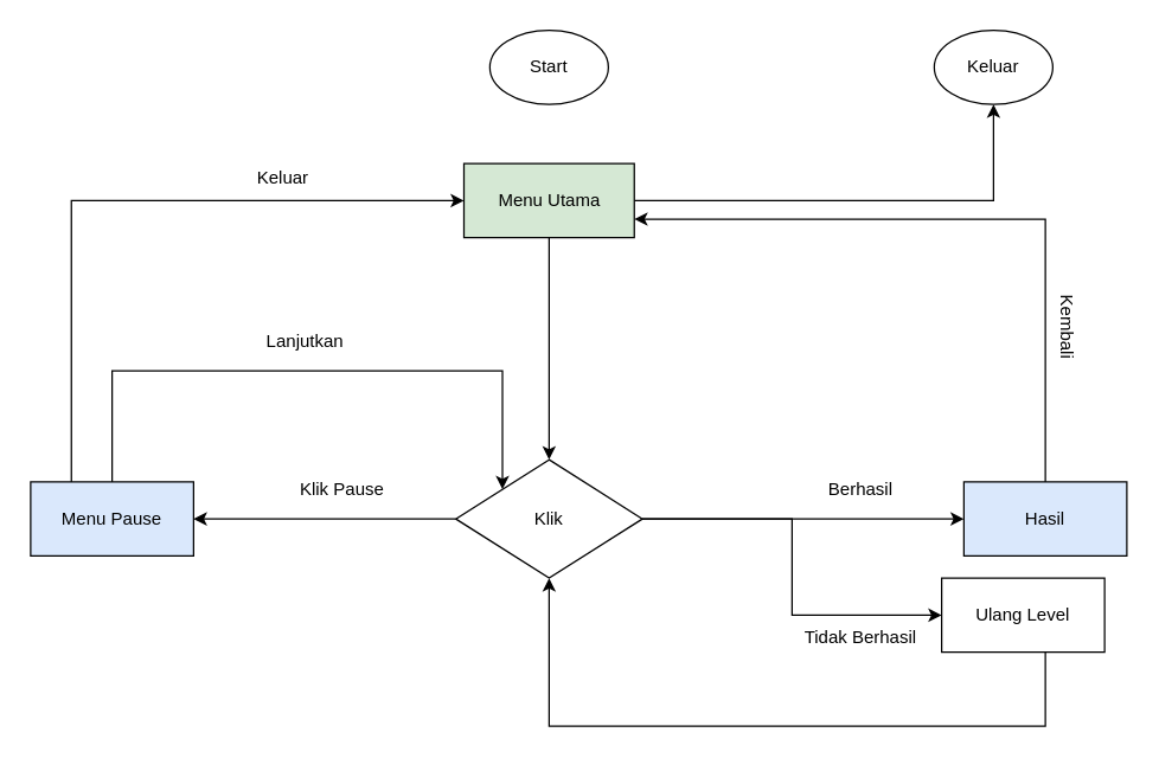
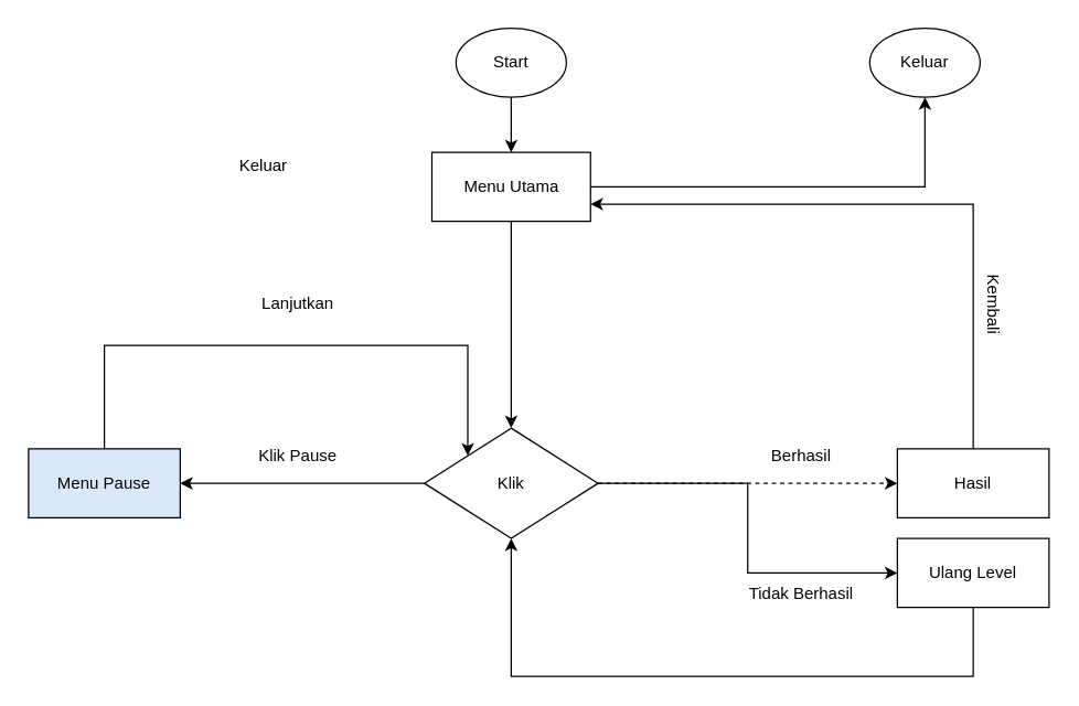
  <mxCell id="0" />
  <mxCell id="1" parent="0" />
+ <mxCell id="2" style="edgeStyle=orthogonalEdgeStyle;rounded=0;orthogonalLoop=1;jettySize=auto;html=1;entryX=0.5;entryY=0;entryDx=0;entryDy=0;" edge="1" parent="1" source="3" target="6"><mxGeometry relative="1" as="geometry" /></mxCell>
  <mxCell id="3" value="Start" style="ellipse;whiteSpace=wrap;html=1;" vertex="1" parent="1"><mxGeometry x="330" y="20" width="80" height="50" as="geometry" /></mxCell>
  <mxCell id="4" style="edgeStyle=orthogonalEdgeStyle;rounded=0;orthogonalLoop=1;jettySize=auto;html=1;entryX=0.5;entryY=1;entryDx=0;entryDy=0;" edge="1" parent="1" source="6" target="7"><mxGeometry relative="1" as="geometry" /></mxCell>
  <mxCell id="5" style="edgeStyle=orthogonalEdgeStyle;rounded=0;orthogonalLoop=1;jettySize=auto;html=1;entryX=0.5;entryY=0;entryDx=0;entryDy=0;" edge="1" parent="1" source="6" target="16"><mxGeometry relative="1" as="geometry" /></mxCell>
- <mxCell id="6" value="Menu Utama" style="rounded=0;whiteSpace=wrap;html=1;fillColor=#d5e8d4;" vertex="1" parent="1"><mxGeometry x="312.5" y="110" width="115" height="50" as="geometry" /></mxCell>
+ <mxCell id="6" value="Menu Utama" style="rounded=0;whiteSpace=wrap;html=1;" vertex="1" parent="1"><mxGeometry x="312.5" y="110" width="115" height="50" as="geometry" /></mxCell>
  <mxCell id="7" value="Keluar" style="ellipse;whiteSpace=wrap;html=1;" vertex="1" parent="1"><mxGeometry x="630" y="20" width="80" height="50" as="geometry" /></mxCell>
  <mxCell id="8" style="edgeStyle=orthogonalEdgeStyle;rounded=0;orthogonalLoop=1;jettySize=auto;html=1;entryX=0;entryY=0;entryDx=0;entryDy=0;" edge="1" parent="1" source="10" target="16"><mxGeometry relative="1" as="geometry"><Array as="points"><mxPoint x="75" y="250" /><mxPoint x="339" y="250" /></Array></mxGeometry></mxCell>
- <mxCell id="9" style="edgeStyle=orthogonalEdgeStyle;rounded=0;orthogonalLoop=1;jettySize=auto;html=1;exitX=0.25;exitY=0;exitDx=0;exitDy=0;entryX=0;entryY=0.5;entryDx=0;entryDy=0;" edge="1" parent="1" source="10" target="6"><mxGeometry relative="1" as="geometry" /></mxCell>
  <mxCell id="10" value="Menu Pause" style="rounded=0;whiteSpace=wrap;html=1;fillColor=#dae8fc;" vertex="1" parent="1"><mxGeometry x="20" y="325" width="110" height="50" as="geometry" /></mxCell>
  <mxCell id="11" style="edgeStyle=orthogonalEdgeStyle;rounded=0;orthogonalLoop=1;jettySize=auto;html=1;entryX=0.5;entryY=1;entryDx=0;entryDy=0;" edge="1" parent="1" source="12" target="16"><mxGeometry relative="1" as="geometry"><mxPoint x="650" y="591" as="targetPoint" /><Array as="points"><mxPoint x="705" y="490" /><mxPoint x="370" y="490" /></Array></mxGeometry></mxCell>
- <mxCell id="12" value="Ulang Level" style="rounded=0;whiteSpace=wrap;html=1;" vertex="1" parent="1"><mxGeometry x="635" y="390" width="110" height="50" as="geometry" /></mxCell>
- <mxCell id="13" style="edgeStyle=orthogonalEdgeStyle;rounded=0;orthogonalLoop=1;jettySize=auto;html=1;entryX=0;entryY=0.5;entryDx=0;entryDy=0;" edge="1" parent="1" source="16" target="18"><mxGeometry relative="1" as="geometry" /></mxCell>
+ <mxCell id="12" value="Ulang Level" style="rounded=0;whiteSpace=wrap;html=1;" vertex="1" parent="1"><mxGeometry x="650" y="390" width="110" height="50" as="geometry" /></mxCell>
+ <mxCell id="13" style="edgeStyle=orthogonalEdgeStyle;rounded=0;orthogonalLoop=1;jettySize=auto;html=1;entryX=0;entryY=0.5;entryDx=0;entryDy=0;dashed=1;" edge="1" parent="1" source="16" target="18"><mxGeometry relative="1" as="geometry" /></mxCell>
  <mxCell id="14" style="edgeStyle=orthogonalEdgeStyle;rounded=0;orthogonalLoop=1;jettySize=auto;html=1;entryX=0;entryY=0.5;entryDx=0;entryDy=0;" edge="1" parent="1" source="16" target="12"><mxGeometry relative="1" as="geometry" /></mxCell>
  <mxCell id="15" style="edgeStyle=orthogonalEdgeStyle;rounded=0;orthogonalLoop=1;jettySize=auto;html=1;entryX=1;entryY=0.5;entryDx=0;entryDy=0;" edge="1" parent="1" source="16" target="10"><mxGeometry relative="1" as="geometry"><mxPoint x="90" y="350" as="targetPoint" /></mxGeometry></mxCell>
  <mxCell id="16" value="Klik" style="rhombus;whiteSpace=wrap;html=1;" vertex="1" parent="1"><mxGeometry x="307" y="310" width="126" height="80" as="geometry" /></mxCell>
  <mxCell id="17" style="edgeStyle=orthogonalEdgeStyle;rounded=0;orthogonalLoop=1;jettySize=auto;html=1;entryX=1;entryY=0.75;entryDx=0;entryDy=0;" edge="1" parent="1" source="18" target="6"><mxGeometry relative="1" as="geometry"><Array as="points"><mxPoint x="705" y="148" /></Array></mxGeometry></mxCell>
- <mxCell id="18" value="Hasil" style="rounded=0;whiteSpace=wrap;html=1;fillColor=#dae8fc;" vertex="1" parent="1"><mxGeometry x="650" y="325" width="110" height="50" as="geometry" /></mxCell>
+ <mxCell id="18" value="Hasil" style="rounded=0;whiteSpace=wrap;html=1;" vertex="1" parent="1"><mxGeometry x="650" y="325" width="110" height="50" as="geometry" /></mxCell>
  <mxCell id="19" value="Tidak Berhasil" style="text;html=1;align=center;verticalAlign=middle;resizable=0;points=[];autosize=1;strokeColor=none;fillColor=none;" vertex="1" parent="1"><mxGeometry x="535" y="420" width="90" height="20" as="geometry" /></mxCell>
  <mxCell id="20" value="Berhasil" style="text;html=1;align=center;verticalAlign=middle;resizable=0;points=[];autosize=1;strokeColor=none;fillColor=none;" vertex="1" parent="1"><mxGeometry x="550" y="320" width="60" height="20" as="geometry" /></mxCell>
  <mxCell id="21" value="Kembali" style="text;html=1;align=center;verticalAlign=middle;resizable=0;points=[];autosize=1;strokeColor=none;fillColor=none;rotation=90;" vertex="1" parent="1"><mxGeometry x="690" y="210" width="60" height="20" as="geometry" /></mxCell>
- <mxCell id="22" value="Klik Pause" style="text;html=1;align=center;verticalAlign=middle;resizable=0;points=[];autosize=1;strokeColor=none;fillColor=none;" vertex="1" parent="1"><mxGeometry x="195" y="320" width="70" height="20" as="geometry" /></mxCell>
- <mxCell id="23" value="Lanjutkan" style="text;html=1;align=center;verticalAlign=middle;resizable=0;points=[];autosize=1;strokeColor=none;fillColor=none;" vertex="1" parent="1"><mxGeometry x="170" y="220" width="70" height="20" as="geometry" /></mxCell>
+ <mxCell id="22" value="Klik Pause" style="text;html=1;align=center;verticalAlign=middle;resizable=0;points=[];autosize=1;strokeColor=none;fillColor=none;" vertex="1" parent="1"><mxGeometry x="180" y="320" width="70" height="20" as="geometry" /></mxCell>
+ <mxCell id="23" value="Lanjutkan" style="text;html=1;align=center;verticalAlign=middle;resizable=0;points=[];autosize=1;strokeColor=none;fillColor=none;" vertex="1" parent="1"><mxGeometry x="180" y="210" width="70" height="20" as="geometry" /></mxCell>
  <mxCell id="24" value="Keluar" style="text;html=1;align=center;verticalAlign=middle;resizable=0;points=[];autosize=1;strokeColor=none;fillColor=none;" vertex="1" parent="1"><mxGeometry x="165" y="110" width="50" height="20" as="geometry" /></mxCell>
